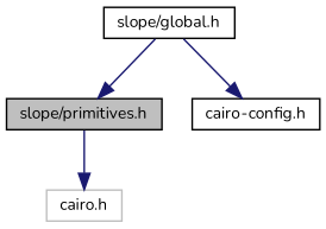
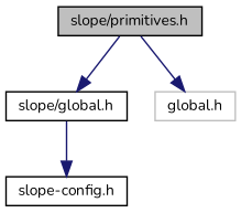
  digraph {
    fontname=Nunito
    node [color=black fillcolor=white fontname=Nunito fontsize=10 shape=record style=filled]
    edge [color=midnightblue fontname=Nunito fontsize=10 labelfontname=Helvetica labelfontsize=10 style=solid]
    n1 [fillcolor=grey75 fontcolor=black height=0.2 label="slope/primitives.h" width=0.4]
    n2 [height=0.2 label="slope/global.h" width=0.4]
-   n3 [color=grey75 height=0.2 label="cairo.h" width=0.4]
-   n4 [height=0.2 label="cairo-config.h" width=0.4]
-   n2 -> n1
+   n3 [color=grey75 height=0.2 label="global.h" width=0.4]
+   n4 [height=0.2 label="slope-config.h" width=0.4]
+   n1 -> n2
    n1 -> n3
    n2 -> n4
  }
